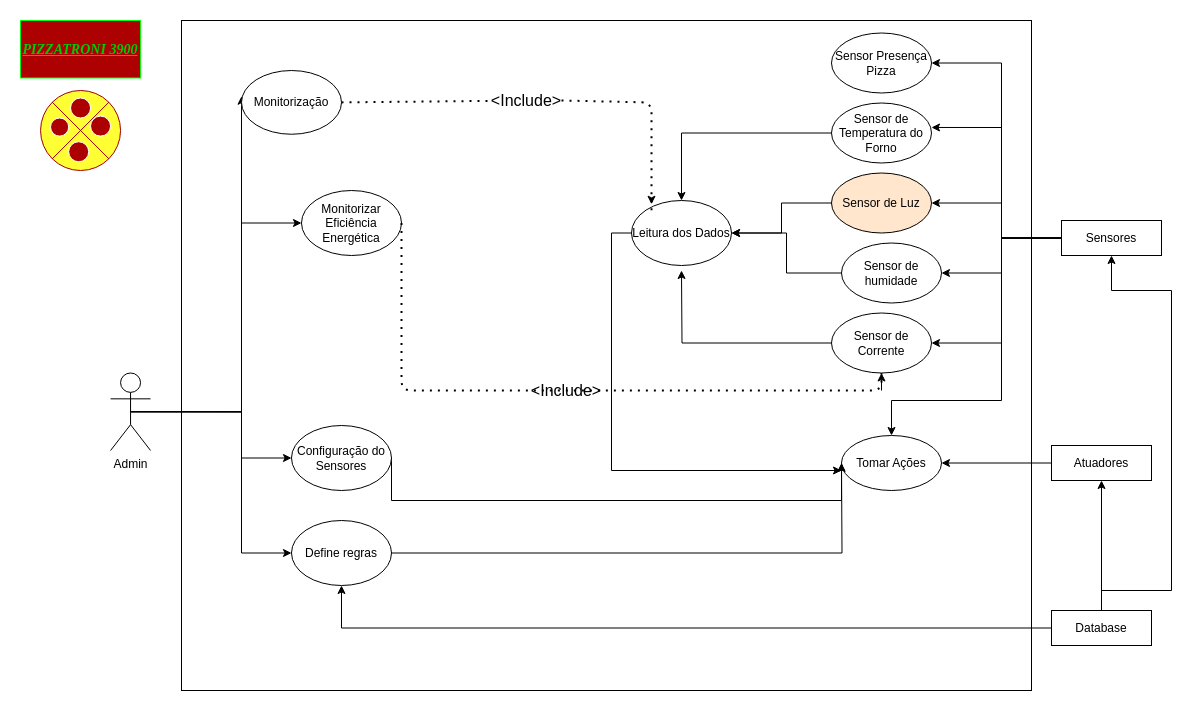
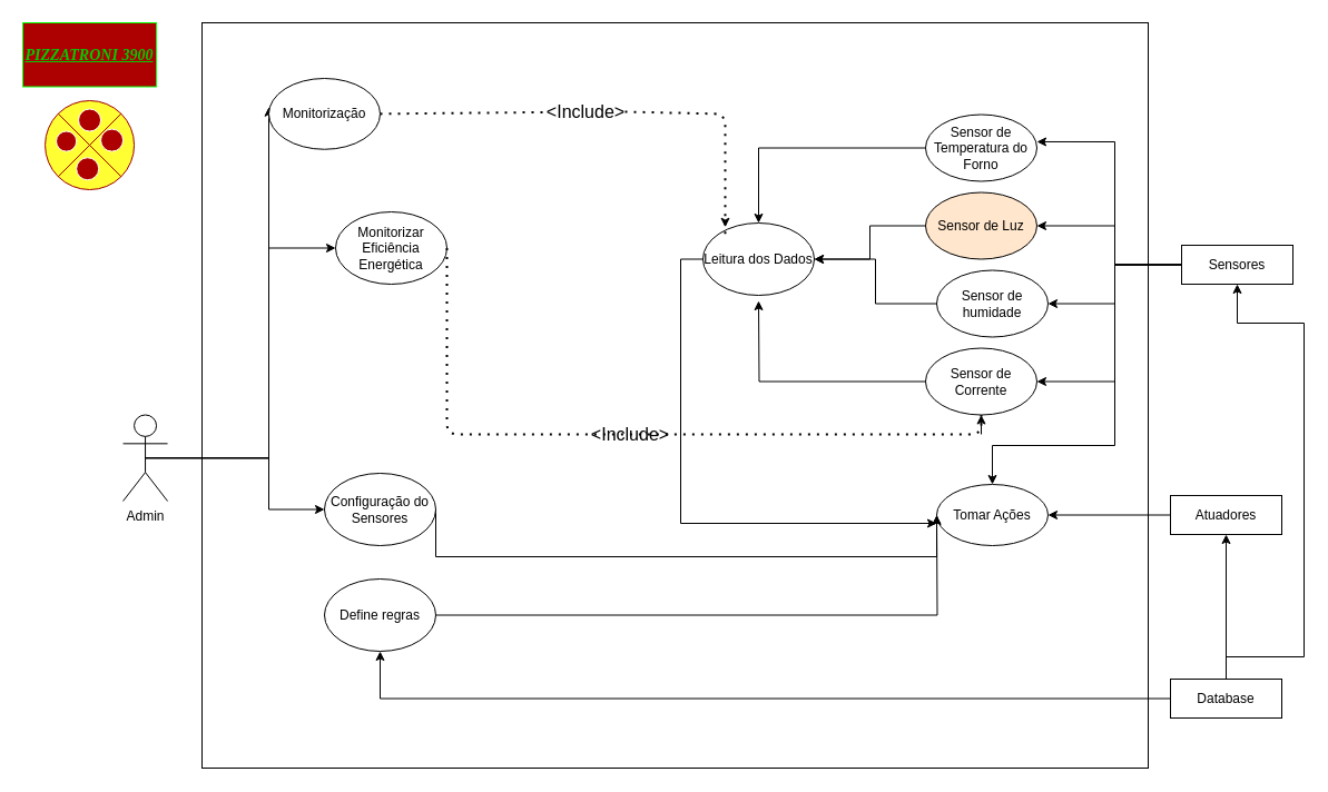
  <mxCell id="0" />
  <mxCell id="1" parent="0" />
  <mxCell id="2" value="" style="rounded=0;whiteSpace=wrap;html=1;fillColor=none;fontSize=16;fontColor=#000000;strokeWidth=1;" vertex="1" parent="1"><mxGeometry x="181" y="20" width="850" height="670" as="geometry" /></mxCell>
  <mxCell id="3" style="edgeStyle=orthogonalEdgeStyle;rounded=0;orthogonalLoop=1;jettySize=auto;html=1;exitX=0.5;exitY=0.5;exitDx=0;exitDy=0;exitPerimeter=0;entryX=0;entryY=0.404;entryDx=0;entryDy=0;entryPerimeter=0;" edge="1" parent="1" source="7" target="33"><mxGeometry relative="1" as="geometry"><Array as="points"><mxPoint x="241" y="413" /><mxPoint x="241" y="202" /></Array></mxGeometry></mxCell>
  <mxCell id="4" style="edgeStyle=orthogonalEdgeStyle;rounded=0;orthogonalLoop=1;jettySize=auto;html=1;exitX=0.5;exitY=0.5;exitDx=0;exitDy=0;exitPerimeter=0;entryX=0;entryY=0.5;entryDx=0;entryDy=0;" edge="1" parent="1" source="7" target="36"><mxGeometry relative="1" as="geometry"><Array as="points"><mxPoint x="241" y="411" /><mxPoint x="241" y="458" /></Array></mxGeometry></mxCell>
  <mxCell id="5" style="edgeStyle=orthogonalEdgeStyle;rounded=0;orthogonalLoop=1;jettySize=auto;html=1;exitX=0.5;exitY=0.5;exitDx=0;exitDy=0;exitPerimeter=0;entryX=0;entryY=0.5;entryDx=0;entryDy=0;" edge="1" parent="1" source="7" target="40"><mxGeometry relative="1" as="geometry"><Array as="points"><mxPoint x="241" y="411" /><mxPoint x="241" y="223" /></Array></mxGeometry></mxCell>
- <mxCell id="6" style="edgeStyle=orthogonalEdgeStyle;rounded=0;orthogonalLoop=1;jettySize=auto;html=1;exitX=0.5;exitY=0.5;exitDx=0;exitDy=0;exitPerimeter=0;entryX=0;entryY=0.5;entryDx=0;entryDy=0;fontColor=#00CC00;" edge="1" parent="1" source="7" target="34"><mxGeometry relative="1" as="geometry"><Array as="points"><mxPoint x="241" y="411" /><mxPoint x="241" y="553" /></Array></mxGeometry></mxCell>
  <mxCell id="7" value="Admin&lt;br&gt;" style="shape=umlActor;verticalLabelPosition=bottom;verticalAlign=top;html=1;outlineConnect=0;" vertex="1" parent="1"><mxGeometry x="110.06" y="372.5" width="40" height="77.5" as="geometry" /></mxCell>
  <mxCell id="8" style="edgeStyle=orthogonalEdgeStyle;rounded=0;orthogonalLoop=1;jettySize=auto;html=1;exitX=0;exitY=0.5;exitDx=0;exitDy=0;fontColor=#00CC00;" edge="1" parent="1" source="9"><mxGeometry relative="1" as="geometry"><mxPoint x="841" y="470" as="targetPoint" /><Array as="points"><mxPoint x="611" y="233" /><mxPoint x="611" y="470" /></Array></mxGeometry></mxCell>
  <mxCell id="9" value="Leitura dos Dados" style="ellipse;whiteSpace=wrap;html=1;" vertex="1" parent="1"><mxGeometry x="631" y="200" width="100" height="65" as="geometry" /></mxCell>
- <mxCell id="10" style="edgeStyle=orthogonalEdgeStyle;rounded=0;orthogonalLoop=1;jettySize=auto;html=1;exitX=0;exitY=0.5;exitDx=0;exitDy=0;entryX=1;entryY=0.5;entryDx=0;entryDy=0;" edge="1" parent="1" source="16" target="17"><mxGeometry relative="1" as="geometry"><Array as="points"><mxPoint x="1001" y="238" /><mxPoint x="1001" y="63" /></Array></mxGeometry></mxCell>
  <mxCell id="11" style="edgeStyle=orthogonalEdgeStyle;rounded=0;orthogonalLoop=1;jettySize=auto;html=1;exitX=0;exitY=0.5;exitDx=0;exitDy=0;entryX=1;entryY=0.5;entryDx=0;entryDy=0;" edge="1" parent="1" source="16" target="31"><mxGeometry relative="1" as="geometry"><Array as="points"><mxPoint x="1001" y="238" /><mxPoint x="1001" y="343" /></Array></mxGeometry></mxCell>
  <mxCell id="12" style="edgeStyle=orthogonalEdgeStyle;rounded=0;orthogonalLoop=1;jettySize=auto;html=1;exitX=0;exitY=0.5;exitDx=0;exitDy=0;entryX=1;entryY=0.5;entryDx=0;entryDy=0;" edge="1" parent="1" source="16" target="29"><mxGeometry relative="1" as="geometry"><Array as="points"><mxPoint x="1001" y="238" /><mxPoint x="1001" y="273" /></Array></mxGeometry></mxCell>
  <mxCell id="13" style="edgeStyle=orthogonalEdgeStyle;rounded=0;orthogonalLoop=1;jettySize=auto;html=1;exitX=0;exitY=0.5;exitDx=0;exitDy=0;entryX=1;entryY=0.5;entryDx=0;entryDy=0;" edge="1" parent="1" source="16" target="27"><mxGeometry relative="1" as="geometry"><Array as="points"><mxPoint x="1001" y="238" /><mxPoint x="1001" y="203" /></Array></mxGeometry></mxCell>
  <mxCell id="14" style="edgeStyle=orthogonalEdgeStyle;rounded=0;orthogonalLoop=1;jettySize=auto;html=1;exitX=0;exitY=0.5;exitDx=0;exitDy=0;entryX=1;entryY=0.408;entryDx=0;entryDy=0;entryPerimeter=0;" edge="1" parent="1" source="16" target="25"><mxGeometry relative="1" as="geometry"><Array as="points"><mxPoint x="1001" y="238" /><mxPoint x="1001" y="127" /></Array></mxGeometry></mxCell>
  <mxCell id="15" style="edgeStyle=orthogonalEdgeStyle;rounded=0;orthogonalLoop=1;jettySize=auto;html=1;exitX=0;exitY=0.5;exitDx=0;exitDy=0;entryX=0.5;entryY=0;entryDx=0;entryDy=0;" edge="1" parent="1" source="16" target="32"><mxGeometry relative="1" as="geometry"><Array as="points"><mxPoint x="1001" y="238" /><mxPoint x="1001" y="400" /><mxPoint x="891" y="400" /></Array></mxGeometry></mxCell>
  <mxCell id="16" value="Sensores" style="rounded=0;whiteSpace=wrap;html=1;" vertex="1" parent="1"><mxGeometry x="1061" y="220" width="100" height="35" as="geometry" /></mxCell>
- <mxCell id="17" value="Sensor Presença&lt;br&gt;Pizza" style="ellipse;whiteSpace=wrap;html=1;" vertex="1" parent="1"><mxGeometry x="831" y="32.5" width="100" height="60" as="geometry" /></mxCell>
  <mxCell id="18" style="edgeStyle=orthogonalEdgeStyle;rounded=0;orthogonalLoop=1;jettySize=auto;html=1;exitX=0;exitY=0.5;exitDx=0;exitDy=0;" edge="1" parent="1" source="19" target="32"><mxGeometry relative="1" as="geometry" /></mxCell>
  <mxCell id="19" value="Atuadores" style="rounded=0;whiteSpace=wrap;html=1;" vertex="1" parent="1"><mxGeometry x="1051" y="445" width="100" height="35" as="geometry" /></mxCell>
  <mxCell id="20" style="edgeStyle=orthogonalEdgeStyle;rounded=0;orthogonalLoop=1;jettySize=auto;html=1;exitX=0.5;exitY=0;exitDx=0;exitDy=0;entryX=0.5;entryY=1;entryDx=0;entryDy=0;fontSize=16;fontColor=#000000;" edge="1" parent="1" source="23" target="19"><mxGeometry relative="1" as="geometry" /></mxCell>
  <mxCell id="21" style="edgeStyle=orthogonalEdgeStyle;rounded=0;orthogonalLoop=1;jettySize=auto;html=1;exitX=0.5;exitY=0;exitDx=0;exitDy=0;entryX=0.5;entryY=1;entryDx=0;entryDy=0;fontSize=16;fontColor=#000000;" edge="1" parent="1" source="23" target="16"><mxGeometry relative="1" as="geometry"><Array as="points"><mxPoint x="1101" y="590" /><mxPoint x="1171" y="590" /><mxPoint x="1171" y="290" /><mxPoint x="1111" y="290" /></Array></mxGeometry></mxCell>
  <mxCell id="22" style="edgeStyle=orthogonalEdgeStyle;rounded=0;orthogonalLoop=1;jettySize=auto;html=1;exitX=0;exitY=0.5;exitDx=0;exitDy=0;entryX=0.5;entryY=1;entryDx=0;entryDy=0;fontSize=16;fontColor=#000000;" edge="1" parent="1" source="23" target="34"><mxGeometry relative="1" as="geometry" /></mxCell>
  <mxCell id="23" value="Database" style="rounded=0;whiteSpace=wrap;html=1;" vertex="1" parent="1"><mxGeometry x="1051" y="610" width="100" height="35" as="geometry" /></mxCell>
  <mxCell id="24" style="edgeStyle=orthogonalEdgeStyle;rounded=0;orthogonalLoop=1;jettySize=auto;html=1;exitX=0;exitY=0.5;exitDx=0;exitDy=0;entryX=0.5;entryY=0;entryDx=0;entryDy=0;" edge="1" parent="1" source="25" target="9"><mxGeometry relative="1" as="geometry" /></mxCell>
  <mxCell id="25" value="Sensor de Temperatura do Forno&lt;span style=&quot;color: rgba(0 , 0 , 0 , 0) ; font-family: monospace ; font-size: 0px&quot;&gt;%3CmxGraphModel%3E%3Croot%3E%3CmxCell%20id%3D%220%22%2F%3E%3CmxCell%20id%3D%221%22%20parent%3D%220%22%2F%3E%3CmxCell%20id%3D%222%22%20value%3D%22Sensor%20Presen%C3%A7a%26lt%3Bbr%26gt%3BPizza%22%20style%3D%22ellipse%3BwhiteSpace%3Dwrap%3Bhtml%3D1%3B%22%20vertex%3D%221%22%20parent%3D%221%22%3E%3CmxGeometry%20x%3D%22630%22%20y%3D%2250%22%20width%3D%22100%22%20height%3D%2260%22%20as%3D%22geometry%22%2F%3E%3C%2FmxCell%3E%3C%2Froot%3E%3C%2FmxGraphModel%3E&lt;/span&gt;" style="ellipse;whiteSpace=wrap;html=1;" vertex="1" parent="1"><mxGeometry x="831" y="102.5" width="100" height="60" as="geometry" /></mxCell>
  <mxCell id="26" style="edgeStyle=orthogonalEdgeStyle;rounded=0;orthogonalLoop=1;jettySize=auto;html=1;exitX=0;exitY=0.5;exitDx=0;exitDy=0;entryX=1;entryY=0.5;entryDx=0;entryDy=0;" edge="1" parent="1" source="27" target="9"><mxGeometry relative="1" as="geometry" /></mxCell>
  <mxCell id="27" value="Sensor de Luz" style="ellipse;whiteSpace=wrap;html=1;fillColor=#ffe6cc;" vertex="1" parent="1"><mxGeometry x="831" y="172.5" width="100" height="60" as="geometry" /></mxCell>
  <mxCell id="28" style="edgeStyle=orthogonalEdgeStyle;rounded=0;orthogonalLoop=1;jettySize=auto;html=1;exitX=0;exitY=0.5;exitDx=0;exitDy=0;" edge="1" parent="1" source="29" target="9"><mxGeometry relative="1" as="geometry" /></mxCell>
  <mxCell id="29" value="Sensor de humidade" style="ellipse;whiteSpace=wrap;html=1;" vertex="1" parent="1"><mxGeometry x="841" y="242.5" width="100" height="60" as="geometry" /></mxCell>
  <mxCell id="30" style="edgeStyle=orthogonalEdgeStyle;rounded=0;orthogonalLoop=1;jettySize=auto;html=1;exitX=0;exitY=0.5;exitDx=0;exitDy=0;" edge="1" parent="1" source="31"><mxGeometry relative="1" as="geometry"><mxPoint x="681" y="270" as="targetPoint" /></mxGeometry></mxCell>
  <mxCell id="31" value="Sensor de Corrente" style="ellipse;whiteSpace=wrap;html=1;" vertex="1" parent="1"><mxGeometry x="831" y="312.5" width="100" height="60" as="geometry" /></mxCell>
  <mxCell id="32" value="Tomar Ações" style="ellipse;whiteSpace=wrap;html=1;" vertex="1" parent="1"><mxGeometry x="841" y="435" width="100" height="55" as="geometry" /></mxCell>
  <mxCell id="33" value="Monitorização" style="ellipse;whiteSpace=wrap;html=1;" vertex="1" parent="1"><mxGeometry x="241" y="70" width="100" height="63.75" as="geometry" /></mxCell>
  <mxCell id="34" value="Define regras" style="ellipse;whiteSpace=wrap;html=1;" vertex="1" parent="1"><mxGeometry x="291" y="520" width="100" height="65" as="geometry" /></mxCell>
  <mxCell id="35" style="edgeStyle=orthogonalEdgeStyle;rounded=0;orthogonalLoop=1;jettySize=auto;html=1;exitX=1;exitY=0.5;exitDx=0;exitDy=0;entryX=0;entryY=0.5;entryDx=0;entryDy=0;fontColor=#00CC00;" edge="1" parent="1" source="36" target="32"><mxGeometry relative="1" as="geometry"><Array as="points"><mxPoint x="391" y="500" /><mxPoint x="841" y="500" /></Array></mxGeometry></mxCell>
  <mxCell id="36" value="Configuração do Sensores" style="ellipse;whiteSpace=wrap;html=1;" vertex="1" parent="1"><mxGeometry x="291" y="425" width="100" height="65" as="geometry" /></mxCell>
  <mxCell id="37" style="edgeStyle=orthogonalEdgeStyle;rounded=0;orthogonalLoop=1;jettySize=auto;html=1;exitX=0.5;exitY=1;exitDx=0;exitDy=0;" edge="1" parent="1" source="9" target="9"><mxGeometry relative="1" as="geometry" /></mxCell>
  <mxCell id="38" style="edgeStyle=orthogonalEdgeStyle;rounded=0;orthogonalLoop=1;jettySize=auto;html=1;exitX=0.5;exitY=1;exitDx=0;exitDy=0;" edge="1" parent="1" source="9" target="9"><mxGeometry relative="1" as="geometry" /></mxCell>
  <mxCell id="39" style="edgeStyle=orthogonalEdgeStyle;rounded=0;orthogonalLoop=1;jettySize=auto;html=1;exitX=1;exitY=0.5;exitDx=0;exitDy=0;" edge="1" parent="1" source="34"><mxGeometry relative="1" as="geometry"><mxPoint x="561" y="462.5" as="sourcePoint" /><mxPoint x="841" y="463" as="targetPoint" /></mxGeometry></mxCell>
  <mxCell id="40" value="Monitorizar Eficiência Energética" style="ellipse;whiteSpace=wrap;html=1;" vertex="1" parent="1"><mxGeometry x="301" y="190" width="100" height="65" as="geometry" /></mxCell>
  <mxCell id="41" value="&lt;h3&gt;&lt;b&gt;&lt;i&gt;&lt;u&gt;&lt;font face=&quot;Comic Sans MS&quot;&gt;PIZZATRONI 3900&lt;/font&gt;&lt;/u&gt;&lt;/i&gt;&lt;/b&gt;&lt;/h3&gt;" style="text;html=1;fillColor=#AD0000;align=center;verticalAlign=middle;whiteSpace=wrap;rounded=0;strokeColor=#00FF00;fontColor=#00CC00;" vertex="1" parent="1"><mxGeometry x="20.06" y="20" width="120" height="57.5" as="geometry" /></mxCell>
  <mxCell id="42" value="" style="shape=sumEllipse;perimeter=ellipsePerimeter;whiteSpace=wrap;html=1;backgroundOutline=1;fontColor=#00CC00;fillColor=#FFFF33;strokeColor=#9E0000;" vertex="1" parent="1"><mxGeometry x="40.06" y="90" width="80" height="80" as="geometry" /></mxCell>
  <mxCell id="43" value="" style="ellipse;whiteSpace=wrap;html=1;aspect=fixed;fillColor=#AD0000;fontColor=#00CC00;strokeColor=#FFFFFF;" vertex="1" parent="1"><mxGeometry x="50.06" y="117.5" width="18.12" height="18.12" as="geometry" /></mxCell>
  <mxCell id="44" value="" style="ellipse;whiteSpace=wrap;html=1;aspect=fixed;fillColor=#AD0000;fontColor=#00CC00;strokeColor=#FFFFFF;" vertex="1" parent="1"><mxGeometry x="70.06" y="97.5" width="20" height="20" as="geometry" /></mxCell>
  <mxCell id="45" value="" style="ellipse;whiteSpace=wrap;html=1;aspect=fixed;strokeColor=#FFFFFF;fontColor=#00CC00;fillColor=#AD0000;" vertex="1" parent="1"><mxGeometry x="68.18" y="141.25" width="20" height="20" as="geometry" /></mxCell>
  <mxCell id="46" value="" style="ellipse;whiteSpace=wrap;html=1;aspect=fixed;strokeColor=#FFFFFF;fillColor=#AD0000;fontColor=#00CC00;" vertex="1" parent="1"><mxGeometry x="90.06" y="115.62" width="20" height="20" as="geometry" /></mxCell>
  <mxCell id="47" value="" style="endArrow=none;dashed=1;html=1;dashPattern=1 3;strokeWidth=2;fontSize=16;fontColor=#000000;entryX=0.5;entryY=1;entryDx=0;entryDy=0;" edge="1" parent="1" target="31"><mxGeometry width="50" height="50" relative="1" as="geometry"><mxPoint x="401" y="222.5" as="sourcePoint" /><mxPoint x="641" y="322.5" as="targetPoint" /><Array as="points"><mxPoint x="401" y="390" /><mxPoint x="881" y="390" /></Array></mxGeometry></mxCell>
  <mxCell id="48" value="" style="endArrow=classic;html=1;fontSize=16;fontColor=#000000;" edge="1" parent="1"><mxGeometry width="50" height="50" relative="1" as="geometry"><mxPoint x="881" y="390" as="sourcePoint" /><mxPoint x="881" y="372.5" as="targetPoint" /></mxGeometry></mxCell>
  <mxCell id="49" value="&amp;lt;Include&amp;gt;" style="text;html=1;strokeColor=none;fillColor=none;align=center;verticalAlign=middle;whiteSpace=wrap;rounded=0;fontSize=16;fontColor=#000000;" vertex="1" parent="1"><mxGeometry x="531" y="380" width="70" height="20" as="geometry" /></mxCell>
  <mxCell id="50" value="" style="endArrow=none;dashed=1;html=1;dashPattern=1 3;strokeWidth=2;fontSize=16;fontColor=#000000;exitX=1;exitY=0.5;exitDx=0;exitDy=0;" edge="1" parent="1" source="51"><mxGeometry width="50" height="50" relative="1" as="geometry"><mxPoint x="451" y="37.19" as="sourcePoint" /><mxPoint x="651" y="210" as="targetPoint" /><Array as="points"><mxPoint x="651" y="102" /></Array></mxGeometry></mxCell>
  <mxCell id="51" value="&amp;lt;Include&amp;gt;" style="text;html=1;strokeColor=none;fillColor=none;align=center;verticalAlign=middle;whiteSpace=wrap;rounded=0;fontSize=16;fontColor=#000000;" vertex="1" parent="1"><mxGeometry x="491" y="90" width="70" height="20" as="geometry" /></mxCell>
  <mxCell id="52" value="" style="endArrow=none;dashed=1;html=1;dashPattern=1 3;strokeWidth=2;fontSize=16;fontColor=#000000;exitX=1;exitY=0.5;exitDx=0;exitDy=0;" edge="1" parent="1" source="33" target="51"><mxGeometry width="50" height="50" relative="1" as="geometry"><mxPoint x="341" y="101.875" as="sourcePoint" /><mxPoint x="651" y="210" as="targetPoint" /><Array as="points" /></mxGeometry></mxCell>
  <mxCell id="53" value="" style="endArrow=classic;html=1;fontSize=16;fontColor=#000000;" edge="1" parent="1"><mxGeometry width="50" height="50" relative="1" as="geometry"><mxPoint x="651" y="200" as="sourcePoint" /><mxPoint x="651" y="203.75" as="targetPoint" /></mxGeometry></mxCell>
